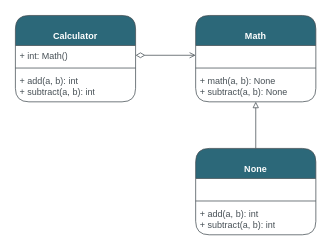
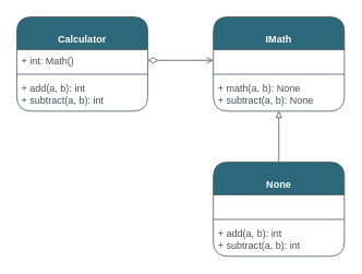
  <mxCell id="0" />
  <mxCell id="1" parent="0" />
- <mxCell id="2" value="&lt;br&gt;Math" style="swimlane;fontStyle=1;align=center;verticalAlign=top;childLayout=stackLayout;horizontal=1;startSize=40;horizontalStack=0;resizeParent=1;resizeParentMax=0;resizeLast=0;collapsible=1;marginBottom=0;whiteSpace=wrap;html=1;strokeColor=#464F55;fontColor=#FFFFFF;fillColor=#2C6879;rounded=1;labelBackgroundColor=none;" parent="1" vertex="1"><mxGeometry x="260" y="20" width="160" height="115" as="geometry"><mxRectangle x="330" y="270" width="120" height="40" as="alternateBounds" /></mxGeometry></mxCell>
+ <mxCell id="2" value="&lt;br&gt;IMath" style="swimlane;fontStyle=1;align=center;verticalAlign=top;childLayout=stackLayout;horizontal=1;startSize=40;horizontalStack=0;resizeParent=1;resizeParentMax=0;resizeLast=0;collapsible=1;marginBottom=0;whiteSpace=wrap;html=1;strokeColor=#464F55;fontColor=#FFFFFF;fillColor=#2C6879;rounded=1;labelBackgroundColor=none;" parent="1" vertex="1"><mxGeometry x="260" y="20" width="160" height="115" as="geometry"><mxRectangle x="330" y="270" width="120" height="40" as="alternateBounds" /></mxGeometry></mxCell>
  <mxCell id="3" value="&amp;nbsp;" style="text;strokeColor=none;fillColor=none;align=left;verticalAlign=top;spacingLeft=4;spacingRight=4;overflow=hidden;rotatable=0;points=[[0,0.5],[1,0.5]];portConstraint=eastwest;whiteSpace=wrap;html=1;fontColor=#464F55;rounded=1;labelBackgroundColor=none;" parent="2" vertex="1"><mxGeometry y="40" width="160" height="26" as="geometry" /></mxCell>
  <mxCell id="4" value="" style="line;strokeWidth=1;fillColor=none;align=left;verticalAlign=middle;spacingTop=-1;spacingLeft=3;spacingRight=3;rotatable=0;labelPosition=right;points=[];portConstraint=eastwest;strokeColor=#464F55;fontColor=#1A1A1A;rounded=1;labelBackgroundColor=none;" parent="2" vertex="1"><mxGeometry y="66" width="160" height="8" as="geometry" /></mxCell>
  <mxCell id="5" value="+ math(a, b): None&lt;br&gt;+ subtract(a, b): None" style="text;strokeColor=none;fillColor=none;align=left;verticalAlign=top;spacingLeft=4;spacingRight=4;overflow=hidden;rotatable=0;points=[[0,0.5],[1,0.5]];portConstraint=eastwest;whiteSpace=wrap;html=1;fontColor=#464F55;rounded=1;labelBackgroundColor=none;" parent="2" vertex="1"><mxGeometry y="74" width="160" height="41" as="geometry" /></mxCell>
  <mxCell id="6" value="&lt;br&gt;Calculator" style="swimlane;fontStyle=1;align=center;verticalAlign=top;childLayout=stackLayout;horizontal=1;startSize=40;horizontalStack=0;resizeParent=1;resizeParentMax=0;resizeLast=0;collapsible=1;marginBottom=0;whiteSpace=wrap;html=1;strokeColor=#464F55;fontColor=#FFFFFF;fillColor=#2C6879;rounded=1;labelBackgroundColor=none;" parent="1" vertex="1"><mxGeometry x="20" y="20" width="160" height="115" as="geometry"><mxRectangle x="330" y="270" width="120" height="40" as="alternateBounds" /></mxGeometry></mxCell>
  <mxCell id="7" value="+ int: Math()" style="text;strokeColor=none;fillColor=none;align=left;verticalAlign=top;spacingLeft=4;spacingRight=4;overflow=hidden;rotatable=0;points=[[0,0.5],[1,0.5]];portConstraint=eastwest;whiteSpace=wrap;html=1;fontColor=#464F55;rounded=1;labelBackgroundColor=none;" parent="6" vertex="1"><mxGeometry y="40" width="160" height="26" as="geometry" /></mxCell>
  <mxCell id="8" value="" style="line;strokeWidth=1;fillColor=none;align=left;verticalAlign=middle;spacingTop=-1;spacingLeft=3;spacingRight=3;rotatable=0;labelPosition=right;points=[];portConstraint=eastwest;strokeColor=#464F55;fontColor=#1A1A1A;rounded=1;labelBackgroundColor=none;" parent="6" vertex="1"><mxGeometry y="66" width="160" height="8" as="geometry" /></mxCell>
  <mxCell id="9" value="+ add(a, b): int&lt;br&gt;+ subtract(a, b): int&lt;br&gt;" style="text;strokeColor=none;fillColor=none;align=left;verticalAlign=top;spacingLeft=4;spacingRight=4;overflow=hidden;rotatable=0;points=[[0,0.5],[1,0.5]];portConstraint=eastwest;whiteSpace=wrap;html=1;fontColor=#464F55;rounded=1;labelBackgroundColor=none;" parent="6" vertex="1"><mxGeometry y="74" width="160" height="41" as="geometry" /></mxCell>
  <mxCell id="10" style="edgeStyle=orthogonalEdgeStyle;rounded=0;orthogonalLoop=1;jettySize=auto;html=1;entryX=0.5;entryY=1.024;entryDx=0;entryDy=0;entryPerimeter=0;endArrow=block;endFill=0;strokeColor=#FFFFFF;" edge="1" parent="1" source="12" target="5"><mxGeometry relative="1" as="geometry" /></mxCell>
  <mxCell id="11" style="edgeStyle=orthogonalEdgeStyle;rounded=0;orthogonalLoop=1;jettySize=auto;html=1;entryX=0.5;entryY=0.995;entryDx=0;entryDy=0;entryPerimeter=0;endArrow=block;endFill=0;strokeColor=#464F55;" edge="1" parent="1" source="12" target="5"><mxGeometry relative="1" as="geometry"><mxPoint x="340" y="152" as="targetPoint" /></mxGeometry></mxCell>
  <mxCell id="12" value="&lt;br&gt;None" style="swimlane;fontStyle=1;align=center;verticalAlign=top;childLayout=stackLayout;horizontal=1;startSize=40;horizontalStack=0;resizeParent=1;resizeParentMax=0;resizeLast=0;collapsible=1;marginBottom=0;whiteSpace=wrap;html=1;strokeColor=#464F55;fontColor=#FFFFFF;fillColor=#2C6879;rounded=1;labelBackgroundColor=none;" vertex="1" parent="1"><mxGeometry x="260" y="197" width="160" height="115" as="geometry"><mxRectangle x="330" y="270" width="120" height="40" as="alternateBounds" /></mxGeometry></mxCell>
  <mxCell id="13" value="&amp;nbsp;" style="text;strokeColor=none;fillColor=none;align=left;verticalAlign=top;spacingLeft=4;spacingRight=4;overflow=hidden;rotatable=0;points=[[0,0.5],[1,0.5]];portConstraint=eastwest;whiteSpace=wrap;html=1;fontColor=#464F55;rounded=1;labelBackgroundColor=none;" vertex="1" parent="12"><mxGeometry y="40" width="160" height="26" as="geometry" /></mxCell>
  <mxCell id="14" value="" style="line;strokeWidth=1;fillColor=none;align=left;verticalAlign=middle;spacingTop=-1;spacingLeft=3;spacingRight=3;rotatable=0;labelPosition=right;points=[];portConstraint=eastwest;strokeColor=#464F55;fontColor=#1A1A1A;rounded=1;labelBackgroundColor=none;" vertex="1" parent="12"><mxGeometry y="66" width="160" height="8" as="geometry" /></mxCell>
  <mxCell id="15" value="+ add(a, b): int&lt;br&gt;+ subtract(a, b): int&lt;br&gt;" style="text;strokeColor=none;fillColor=none;align=left;verticalAlign=top;spacingLeft=4;spacingRight=4;overflow=hidden;rotatable=0;points=[[0,0.5],[1,0.5]];portConstraint=eastwest;whiteSpace=wrap;html=1;fontColor=#464F55;rounded=1;labelBackgroundColor=none;" vertex="1" parent="12"><mxGeometry y="74" width="160" height="41" as="geometry" /></mxCell>
  <mxCell id="16" style="edgeStyle=orthogonalEdgeStyle;rounded=0;orthogonalLoop=1;jettySize=auto;html=1;entryX=0;entryY=0.5;entryDx=0;entryDy=0;endArrow=open;endFill=0;strokeColor=#464F55;startArrow=diamondThin;startFill=0;endSize=6;startSize=10;" edge="1" parent="1" source="7" target="3"><mxGeometry relative="1" as="geometry"><mxPoint x="255.837" y="73" as="targetPoint" /></mxGeometry></mxCell>
